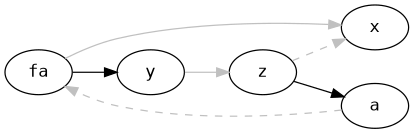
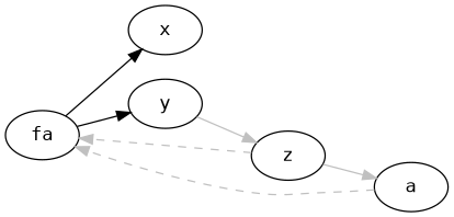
  digraph {
    fontname="DejaVu Sans Mono"
    rankdir=LR
    node [fontname="DejaVu Sans Mono"]
    edge [fontname="DejaVu Sans Mono"]
    fa
    x
    y
    z
    a
-   fa -> x [color=gray]
+   fa -> x
    fa -> y
    y -> z [color=gray]
-   z -> x [color=gray style=dashed]
-   z -> a
+   z -> fa [color=gray style=dashed]
+   z -> a [color=gray]
    a -> fa [color=gray style=dashed]
  }
